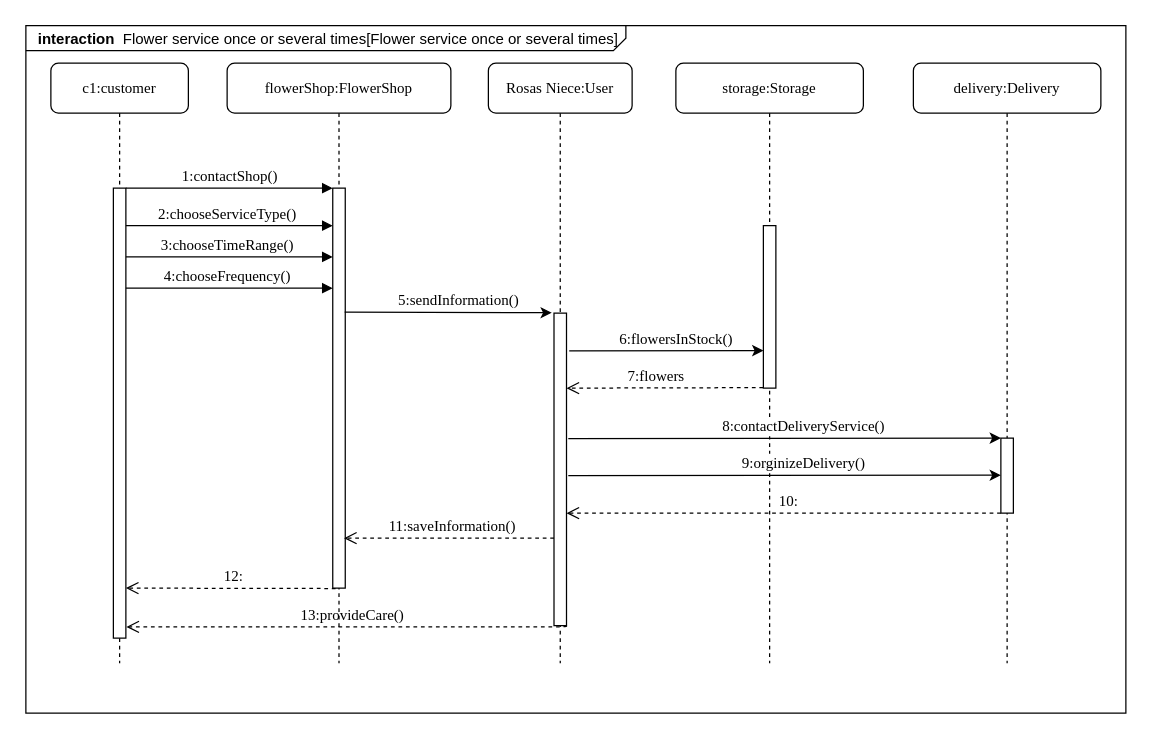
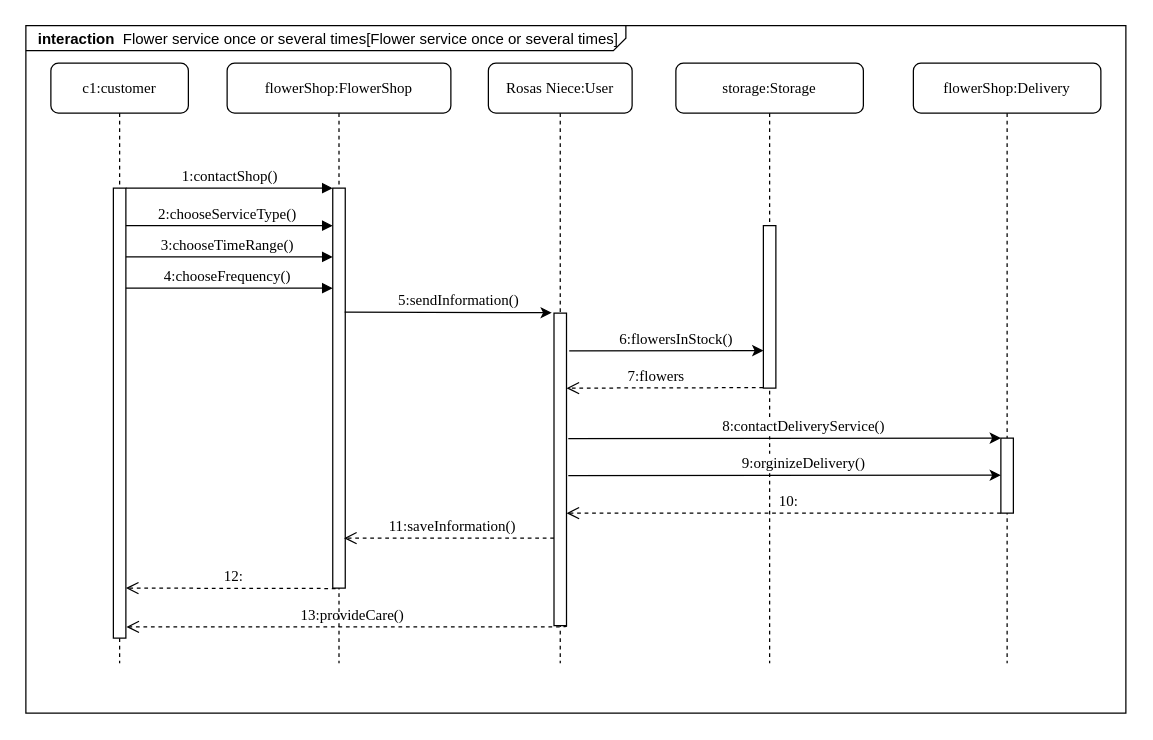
  <mxCell id="0" />
  <mxCell id="1" parent="0" />
  <mxCell id="2" value="&lt;p style=&quot;margin:0px;margin-top:4px;margin-left:10px;text-align:left;&quot;&gt;&lt;b&gt;interaction&amp;nbsp;&lt;/b&gt; Flower service once or several times[Flower service once or several times]&lt;/p&gt;" style="html=1;shape=mxgraph.sysml.package;align=left;spacingLeft=5;verticalAlign=top;spacingTop=-3;labelX=480.33;html=1;overflow=fill;" vertex="1" parent="1"><mxGeometry x="20" y="20" width="880" height="550" as="geometry" /></mxCell>
  <mxCell id="3" value="flowerShop:FlowerShop" style="shape=umlLifeline;perimeter=lifelinePerimeter;whiteSpace=wrap;html=1;container=1;collapsible=0;recursiveResize=0;outlineConnect=0;rounded=1;shadow=0;comic=0;labelBackgroundColor=none;strokeWidth=1;fontFamily=Verdana;fontSize=12;align=center;" vertex="1" parent="1"><mxGeometry x="181" y="50" width="179" height="480" as="geometry" /></mxCell>
  <mxCell id="4" value="" style="html=1;points=[];perimeter=orthogonalPerimeter;rounded=0;shadow=0;comic=0;labelBackgroundColor=none;strokeWidth=1;fontFamily=Verdana;fontSize=12;align=center;" vertex="1" parent="3"><mxGeometry x="84.5" y="100" width="10" height="320" as="geometry" /></mxCell>
  <mxCell id="5" value="2:chooseServiceType()" style="html=1;verticalAlign=bottom;endArrow=block;labelBackgroundColor=none;fontFamily=Verdana;fontSize=12;edgeStyle=elbowEdgeStyle;elbow=vertical;" edge="1" parent="3" source="21"><mxGeometry x="0.003" relative="1" as="geometry"><mxPoint x="-81" y="130" as="sourcePoint" /><mxPoint x="84.5" y="130" as="targetPoint" /><mxPoint as="offset" /><Array as="points"><mxPoint x="84.5" y="130" /></Array></mxGeometry></mxCell>
  <mxCell id="6" value="3:chooseTimeRange()" style="html=1;verticalAlign=bottom;endArrow=block;entryX=0;entryY=0;labelBackgroundColor=none;fontFamily=Verdana;fontSize=12;edgeStyle=elbowEdgeStyle;elbow=vertical;" edge="1" parent="3" source="21"><mxGeometry x="0.006" relative="1" as="geometry"><mxPoint x="-76.5" y="154.67" as="sourcePoint" /><mxPoint x="84.5" y="154.67" as="targetPoint" /><mxPoint as="offset" /></mxGeometry></mxCell>
  <mxCell id="7" value="4:chooseFrequency()" style="html=1;verticalAlign=bottom;endArrow=block;entryX=0;entryY=0;labelBackgroundColor=none;fontFamily=Verdana;fontSize=12;edgeStyle=elbowEdgeStyle;elbow=vertical;" edge="1" parent="3" source="21"><mxGeometry x="0.003" relative="1" as="geometry"><mxPoint x="-76.5" y="180" as="sourcePoint" /><mxPoint x="84.5" y="180" as="targetPoint" /><mxPoint as="offset" /></mxGeometry></mxCell>
  <mxCell id="8" value="" style="endArrow=classic;html=1;rounded=0;entryX=-0.143;entryY=0;entryDx=0;entryDy=0;entryPerimeter=0;exitX=0.955;exitY=0.31;exitDx=0;exitDy=0;exitPerimeter=0;" edge="1" parent="3" source="4"><mxGeometry width="50" height="50" relative="1" as="geometry"><mxPoint x="99" y="200" as="sourcePoint" /><mxPoint x="259.71" y="199.67" as="targetPoint" /></mxGeometry></mxCell>
  <mxCell id="9" value="&lt;font style=&quot;font-size: 12px;&quot; face=&quot;Verdana&quot;&gt;5:&lt;font style=&quot;font-size: 12px;&quot;&gt;sendInformation&lt;/font&gt;()&lt;/font&gt;" style="edgeLabel;html=1;align=center;verticalAlign=middle;resizable=0;points=[];" connectable="0" vertex="1" parent="8"><mxGeometry x="0.089" relative="1" as="geometry"><mxPoint y="-10" as="offset" /></mxGeometry></mxCell>
  <mxCell id="10" value="Rosas Niece:User" style="shape=umlLifeline;perimeter=lifelinePerimeter;whiteSpace=wrap;html=1;container=1;collapsible=0;recursiveResize=0;outlineConnect=0;rounded=1;shadow=0;comic=0;labelBackgroundColor=none;strokeWidth=1;fontFamily=Verdana;fontSize=12;align=center;" vertex="1" parent="1"><mxGeometry x="390" y="50" width="115" height="480" as="geometry" /></mxCell>
  <mxCell id="11" value="" style="html=1;points=[];perimeter=orthogonalPerimeter;rounded=0;shadow=0;comic=0;labelBackgroundColor=none;strokeWidth=1;fontFamily=Verdana;fontSize=12;align=center;" vertex="1" parent="10"><mxGeometry x="52.5" y="200" width="10" height="250" as="geometry" /></mxCell>
  <mxCell id="12" value="&lt;font style=&quot;font-size: 12px;&quot;&gt;7:flowers&lt;/font&gt;" style="html=1;verticalAlign=bottom;endArrow=open;dashed=1;endSize=8;labelBackgroundColor=none;fontFamily=Verdana;fontSize=12;edgeStyle=elbowEdgeStyle;elbow=vertical;exitX=-0.021;exitY=0.997;exitDx=0;exitDy=0;exitPerimeter=0;" edge="1" parent="10" source="16"><mxGeometry x="0.086" relative="1" as="geometry"><mxPoint x="62.5" y="260" as="targetPoint" /><Array as="points"><mxPoint x="94.77" y="260" /><mxPoint x="74.77" y="260" /></Array><mxPoint x="323.77" y="270.186" as="sourcePoint" /><mxPoint as="offset" /></mxGeometry></mxCell>
  <mxCell id="13" value="10:" style="html=1;verticalAlign=bottom;endArrow=open;dashed=1;endSize=8;labelBackgroundColor=none;fontFamily=Verdana;fontSize=12;edgeStyle=elbowEdgeStyle;elbow=vertical;exitX=0;exitY=1;exitDx=0;exitDy=0;exitPerimeter=0;" edge="1" parent="10" source="26"><mxGeometry x="-0.022" relative="1" as="geometry"><mxPoint x="62.5" y="360" as="targetPoint" /><Array as="points" /><mxPoint x="402.5" y="360.506" as="sourcePoint" /><mxPoint as="offset" /></mxGeometry></mxCell>
  <mxCell id="14" value="11:saveInformation()" style="html=1;verticalAlign=bottom;endArrow=open;dashed=1;endSize=8;labelBackgroundColor=none;fontFamily=Verdana;fontSize=12;edgeStyle=elbowEdgeStyle;elbow=vertical;exitX=0.226;exitY=1.001;exitDx=0;exitDy=0;exitPerimeter=0;" edge="1" parent="10"><mxGeometry x="-0.024" relative="1" as="geometry"><mxPoint x="-115.5" y="380" as="targetPoint" /><Array as="points" /><mxPoint x="52.5" y="380" as="sourcePoint" /><mxPoint as="offset" /></mxGeometry></mxCell>
  <mxCell id="15" value="storage:Storage" style="shape=umlLifeline;perimeter=lifelinePerimeter;whiteSpace=wrap;html=1;container=1;collapsible=0;recursiveResize=0;outlineConnect=0;rounded=1;shadow=0;comic=0;labelBackgroundColor=none;strokeWidth=1;fontFamily=Verdana;fontSize=12;align=center;" vertex="1" parent="1"><mxGeometry x="540" y="50" width="150" height="480" as="geometry" /></mxCell>
  <mxCell id="16" value="" style="html=1;points=[];perimeter=orthogonalPerimeter;rounded=0;shadow=0;comic=0;labelBackgroundColor=none;strokeWidth=1;fontFamily=Verdana;fontSize=12;align=center;" vertex="1" parent="15"><mxGeometry x="70" y="130" width="10" height="130" as="geometry" /></mxCell>
  <mxCell id="17" value="" style="endArrow=classic;html=1;rounded=0;entryX=0;entryY=0;entryDx=0;entryDy=0;entryPerimeter=0;exitX=0.978;exitY=0.4;exitDx=0;exitDy=0;exitPerimeter=0;" edge="1" parent="15" target="26"><mxGeometry width="50" height="50" relative="1" as="geometry"><mxPoint x="-86.07" y="300.33" as="sourcePoint" /><mxPoint x="80" y="300" as="targetPoint" /></mxGeometry></mxCell>
  <mxCell id="18" value="&lt;font style=&quot;font-size: 12px;&quot; face=&quot;Verdana&quot;&gt;8:contactDeliveryService()&lt;/font&gt;" style="edgeLabel;html=1;align=center;verticalAlign=middle;resizable=0;points=[];" connectable="0" vertex="1" parent="17"><mxGeometry x="0.089" relative="1" as="geometry"><mxPoint y="-10" as="offset" /></mxGeometry></mxCell>
  <mxCell id="19" value="" style="endArrow=classic;html=1;rounded=0;entryX=0.032;entryY=0.773;entryDx=0;entryDy=0;entryPerimeter=0;exitX=1.217;exitY=0.121;exitDx=0;exitDy=0;exitPerimeter=0;" edge="1" parent="15" source="11"><mxGeometry width="50" height="50" relative="1" as="geometry"><mxPoint x="-80" y="230" as="sourcePoint" /><mxPoint x="70.0" y="230" as="targetPoint" /></mxGeometry></mxCell>
  <mxCell id="20" value="&lt;font style=&quot;font-size: 12px;&quot; face=&quot;Verdana&quot;&gt;6:flowersInStock()&lt;/font&gt;" style="edgeLabel;html=1;align=center;verticalAlign=middle;resizable=0;points=[];" connectable="0" vertex="1" parent="19"><mxGeometry x="0.089" relative="1" as="geometry"><mxPoint y="-10" as="offset" /></mxGeometry></mxCell>
  <mxCell id="21" value="c1:customer" style="shape=umlLifeline;perimeter=lifelinePerimeter;whiteSpace=wrap;html=1;container=1;collapsible=0;recursiveResize=0;outlineConnect=0;rounded=1;shadow=0;comic=0;labelBackgroundColor=none;strokeWidth=1;fontFamily=Verdana;fontSize=12;align=center;" vertex="1" parent="1"><mxGeometry x="40" y="50" width="110" height="480" as="geometry" /></mxCell>
  <mxCell id="22" value="" style="html=1;points=[];perimeter=orthogonalPerimeter;rounded=0;shadow=0;comic=0;labelBackgroundColor=none;strokeWidth=1;fontFamily=Verdana;fontSize=12;align=center;" vertex="1" parent="21"><mxGeometry x="50" y="100" width="10" height="360" as="geometry" /></mxCell>
  <mxCell id="23" value="13:provideCare()" style="html=1;verticalAlign=bottom;endArrow=open;dashed=1;endSize=8;labelBackgroundColor=none;fontFamily=Verdana;fontSize=12;edgeStyle=elbowEdgeStyle;elbow=vertical;exitX=0;exitY=1;exitDx=0;exitDy=0;exitPerimeter=0;entryX=1.04;entryY=0.973;entryDx=0;entryDy=0;entryPerimeter=0;" edge="1" parent="21"><mxGeometry x="-0.022" relative="1" as="geometry"><mxPoint x="60.4" y="451.36" as="targetPoint" /><Array as="points" /><mxPoint x="412.5" y="450" as="sourcePoint" /><mxPoint as="offset" /></mxGeometry></mxCell>
  <mxCell id="24" value="1:contactShop()" style="html=1;verticalAlign=bottom;endArrow=block;entryX=0;entryY=0;labelBackgroundColor=none;fontFamily=Verdana;fontSize=12;edgeStyle=elbowEdgeStyle;elbow=vertical;" edge="1" parent="1" source="22" target="4"><mxGeometry x="0.003" relative="1" as="geometry"><mxPoint x="160" y="160" as="sourcePoint" /><mxPoint as="offset" /></mxGeometry></mxCell>
- <mxCell id="25" value="delivery:Delivery" style="shape=umlLifeline;perimeter=lifelinePerimeter;whiteSpace=wrap;html=1;container=1;collapsible=0;recursiveResize=0;outlineConnect=0;rounded=1;shadow=0;comic=0;labelBackgroundColor=none;strokeWidth=1;fontFamily=Verdana;fontSize=12;align=center;" vertex="1" parent="1"><mxGeometry x="730" y="50" width="150" height="480" as="geometry" /></mxCell>
+ <mxCell id="25" value="flowerShop:Delivery" style="shape=umlLifeline;perimeter=lifelinePerimeter;whiteSpace=wrap;html=1;container=1;collapsible=0;recursiveResize=0;outlineConnect=0;rounded=1;shadow=0;comic=0;labelBackgroundColor=none;strokeWidth=1;fontFamily=Verdana;fontSize=12;align=center;" vertex="1" parent="1"><mxGeometry x="730" y="50" width="150" height="480" as="geometry" /></mxCell>
  <mxCell id="26" value="" style="html=1;points=[];perimeter=orthogonalPerimeter;rounded=0;shadow=0;comic=0;labelBackgroundColor=none;strokeWidth=1;fontFamily=Verdana;fontSize=12;align=center;" vertex="1" parent="25"><mxGeometry x="70" y="300" width="10" height="60" as="geometry" /></mxCell>
  <mxCell id="27" value="" style="endArrow=classic;html=1;rounded=0;entryX=0;entryY=0;entryDx=0;entryDy=0;entryPerimeter=0;exitX=0.978;exitY=0.4;exitDx=0;exitDy=0;exitPerimeter=0;" edge="1" parent="25"><mxGeometry width="50" height="50" relative="1" as="geometry"><mxPoint x="-276.07" y="329.99" as="sourcePoint" /><mxPoint x="70" y="329.66" as="targetPoint" /></mxGeometry></mxCell>
  <mxCell id="28" value="&lt;font style=&quot;font-size: 12px;&quot; face=&quot;Verdana&quot;&gt;9:orginizeDelivery()&lt;/font&gt;" style="edgeLabel;html=1;align=center;verticalAlign=middle;resizable=0;points=[];" connectable="0" vertex="1" parent="27"><mxGeometry x="0.089" relative="1" as="geometry"><mxPoint y="-10" as="offset" /></mxGeometry></mxCell>
  <mxCell id="29" value="12:" style="html=1;verticalAlign=bottom;endArrow=open;dashed=1;endSize=8;labelBackgroundColor=none;fontFamily=Verdana;fontSize=12;edgeStyle=elbowEdgeStyle;elbow=vertical;exitX=0.226;exitY=1.001;exitDx=0;exitDy=0;exitPerimeter=0;" edge="1" parent="1" source="4" target="22"><mxGeometry x="-0.022" relative="1" as="geometry"><mxPoint x="96.75" y="430.14" as="targetPoint" /><Array as="points" /><mxPoint x="260" y="430" as="sourcePoint" /><mxPoint as="offset" /></mxGeometry></mxCell>
